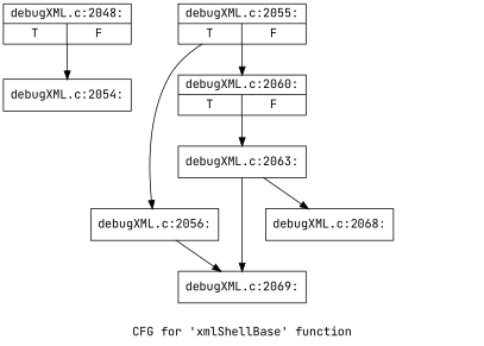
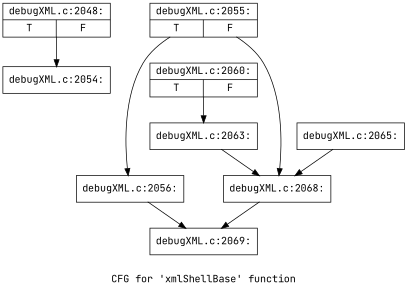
  digraph {
    fontname="JetBrains Mono"
    label="CFG for 'xmlShellBase' function"
    node [fontname="JetBrains Mono" shape=record]
    edge [fontname="JetBrains Mono"]
    n1 [label="{debugXML.c:2048:|{<s0>T|<s1>F}}"]
    n2 [label="{debugXML.c:2054:}"]
    n3 [label="{debugXML.c:2055:|{<s0>T|<s1>F}}"]
    n4 [label="{debugXML.c:2056:}"]
    n5 [label="{debugXML.c:2060:|{<s0>T|<s1>F}}"]
    n6 [label="{debugXML.c:2069:}"]
    n7 [label="{debugXML.c:2063:}"]
    n8 [label="{debugXML.c:2068:}"]
+   n9 [label="{debugXML.c:2065:}"]
    n1 -> n2
    n3 -> n4
-   n3 -> n5
+   n3 -> n8
    n4 -> n6
    n5 -> n7
    n7 -> n8
-   n7 -> n6
+   n8 -> n6
+   n9 -> n8
  }
